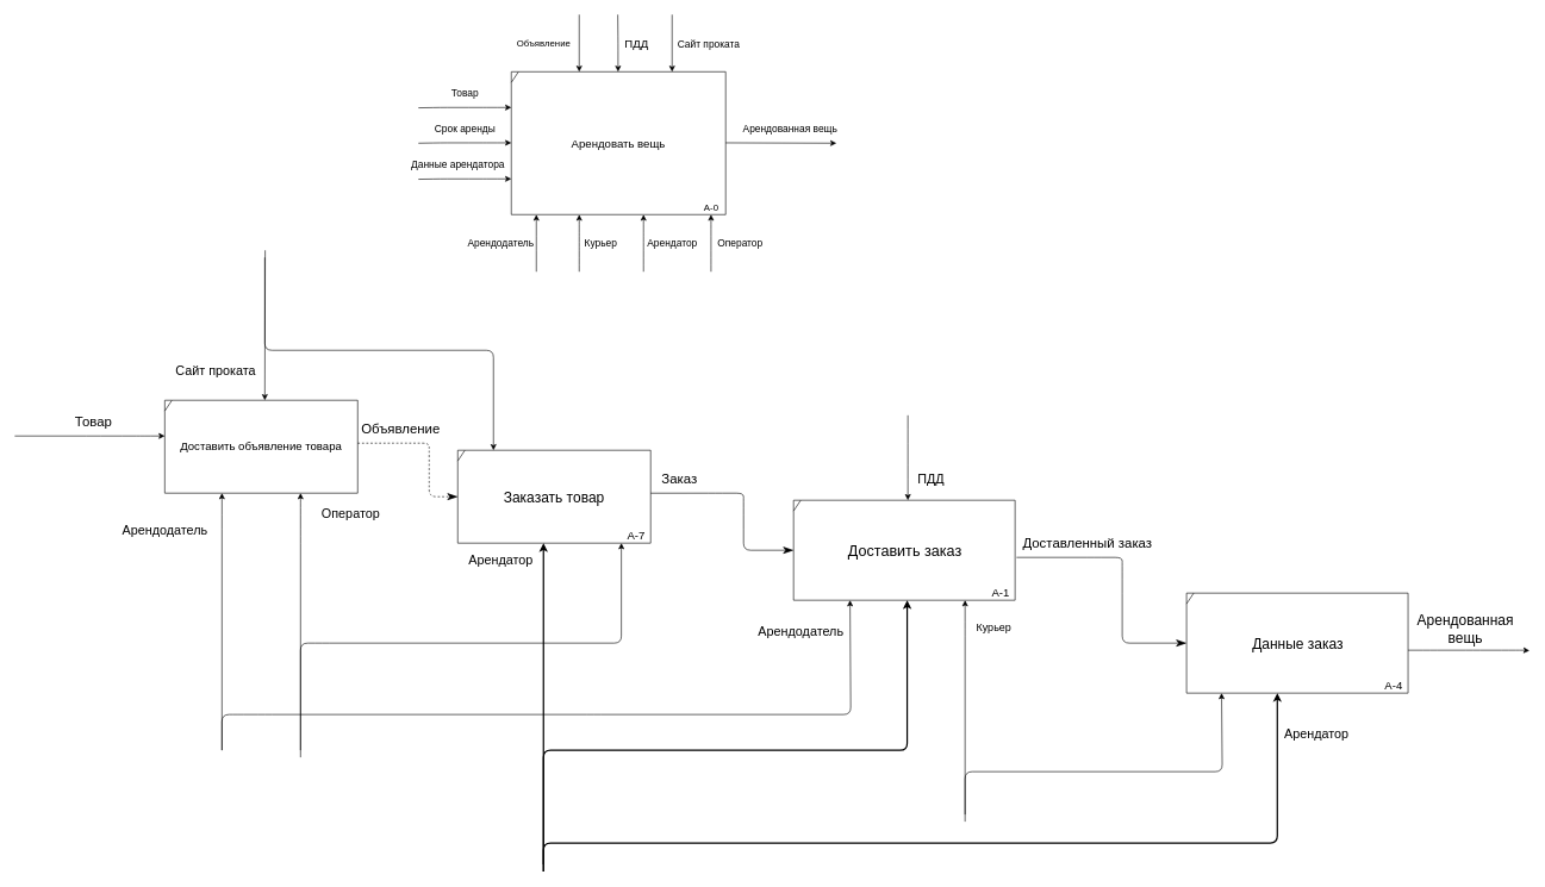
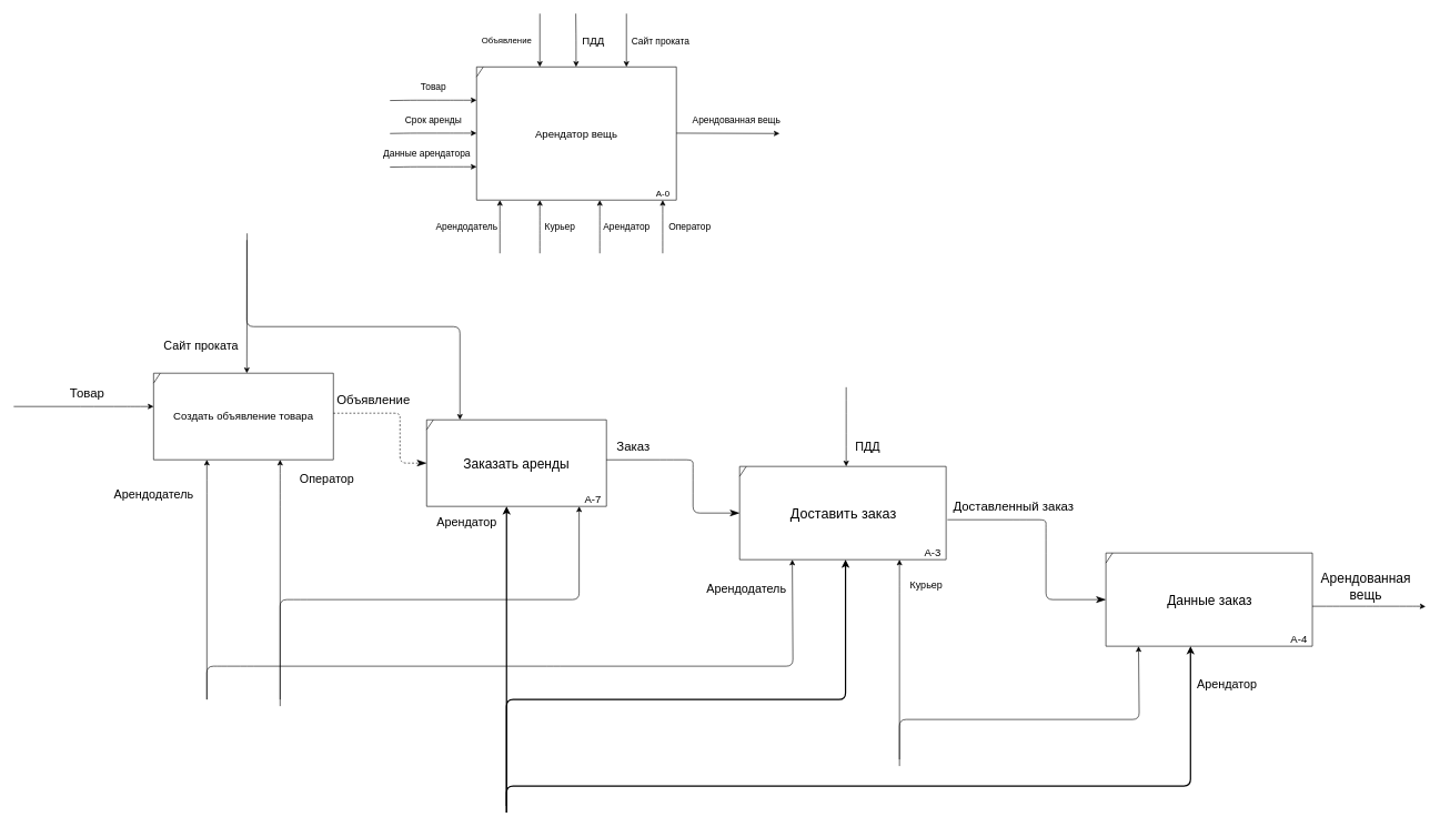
  <mxCell id="0" />
  <mxCell id="1" parent="0" />
  <mxCell id="2" value="" style="shape=umlFrame;whiteSpace=wrap;html=1;width=10;height=15;" parent="1" vertex="1"><mxGeometry x="715" y="100" width="300" height="200" as="geometry" /></mxCell>
- <mxCell id="3" value="&lt;font style=&quot;font-size: 16px&quot;&gt;Арендовать вещь&lt;/font&gt;" style="text;html=1;strokeColor=none;fillColor=none;align=center;verticalAlign=middle;whiteSpace=wrap;rounded=0;" parent="1" vertex="1"><mxGeometry x="720" y="110" width="290" height="180" as="geometry" /></mxCell>
+ <mxCell id="3" value="&lt;font style=&quot;font-size: 16px&quot;&gt;Арендатор вещь&lt;/font&gt;" style="text;html=1;strokeColor=none;fillColor=none;align=center;verticalAlign=middle;whiteSpace=wrap;rounded=0;" parent="1" vertex="1"><mxGeometry x="720" y="110" width="290" height="180" as="geometry" /></mxCell>
  <mxCell id="4" value="&lt;font style=&quot;font-size: 13px&quot;&gt;Объявление&lt;/font&gt;" style="endArrow=classic;html=1;" parent="1" edge="1"><mxGeometry y="-50" width="50" height="50" relative="1" as="geometry"><mxPoint x="810" y="20" as="sourcePoint" /><mxPoint x="810" y="100" as="targetPoint" /><mxPoint as="offset" /></mxGeometry></mxCell>
  <mxCell id="5" value="" style="endArrow=classic;html=1;" parent="1" edge="1"><mxGeometry width="50" height="50" relative="1" as="geometry"><mxPoint x="940" y="20" as="sourcePoint" /><mxPoint x="940" y="100" as="targetPoint" /></mxGeometry></mxCell>
  <mxCell id="6" value="&lt;font style=&quot;font-size: 14px&quot;&gt;Сайт проката&lt;/font&gt;" style="edgeLabel;html=1;align=center;verticalAlign=middle;resizable=0;points=[];" parent="5" vertex="1" connectable="0"><mxGeometry x="-0.35" y="-1" relative="1" as="geometry"><mxPoint x="51" y="14" as="offset" /></mxGeometry></mxCell>
  <mxCell id="7" value="&lt;font style=&quot;font-size: 14px&quot;&gt;Арендодатель&lt;/font&gt;" style="endArrow=classic;html=1;" parent="1" edge="1"><mxGeometry y="50" width="50" height="50" relative="1" as="geometry"><mxPoint x="750" y="380" as="sourcePoint" /><mxPoint x="750" y="300" as="targetPoint" /><Array as="points"><mxPoint x="750" y="340" /></Array><mxPoint as="offset" /></mxGeometry></mxCell>
  <mxCell id="8" value="&lt;font style=&quot;font-size: 14px&quot;&gt;Арендатор&lt;/font&gt;" style="endArrow=classic;html=1;" parent="1" edge="1"><mxGeometry y="-40" width="50" height="50" relative="1" as="geometry"><mxPoint x="900" y="380" as="sourcePoint" /><mxPoint x="900" y="300" as="targetPoint" /><Array as="points"><mxPoint x="900" y="360" /><mxPoint x="900" y="340" /><mxPoint x="900" y="320" /></Array><mxPoint as="offset" /></mxGeometry></mxCell>
  <mxCell id="9" value="&lt;font style=&quot;font-size: 14px&quot;&gt;Оператор&lt;/font&gt;" style="endArrow=classic;html=1;" parent="1" edge="1"><mxGeometry y="-40" width="50" height="50" relative="1" as="geometry"><mxPoint x="994.5" y="380" as="sourcePoint" /><mxPoint x="994.5" y="300" as="targetPoint" /><Array as="points"><mxPoint x="994.5" y="360" /><mxPoint x="994.5" y="320" /></Array><mxPoint as="offset" /></mxGeometry></mxCell>
  <mxCell id="10" value="" style="endArrow=classic;html=1;" parent="1" edge="1"><mxGeometry width="50" height="50" relative="1" as="geometry"><mxPoint x="1015" y="199.5" as="sourcePoint" /><mxPoint x="1170" y="200" as="targetPoint" /><Array as="points" /></mxGeometry></mxCell>
  <mxCell id="11" value="&lt;span style=&quot;font-size: 14px&quot;&gt;Арендованная вещь&lt;/span&gt;" style="edgeLabel;html=1;align=center;verticalAlign=middle;resizable=0;points=[];" parent="10" vertex="1" connectable="0"><mxGeometry x="0.363" y="1" relative="1" as="geometry"><mxPoint x="-17" y="-19" as="offset" /></mxGeometry></mxCell>
  <mxCell id="12" value="&lt;font style=&quot;font-size: 13px&quot;&gt;А-0&lt;/font&gt;" style="text;html=1;strokeColor=none;fillColor=none;align=center;verticalAlign=middle;whiteSpace=wrap;rounded=0;" parent="1" vertex="1"><mxGeometry x="975" y="280" width="40" height="20" as="geometry" /></mxCell>
  <mxCell id="13" value="&lt;font style=&quot;font-size: 14px&quot;&gt;Товар&lt;/font&gt;" style="endArrow=classic;html=1;" parent="1" edge="1"><mxGeometry x="0.0" y="21" width="50" height="50" relative="1" as="geometry"><mxPoint x="585" y="150.5" as="sourcePoint" /><mxPoint x="715" y="150" as="targetPoint" /><Array as="points"><mxPoint x="615" y="150" /><mxPoint x="665" y="150" /><mxPoint x="685" y="150" /></Array><mxPoint y="1" as="offset" /></mxGeometry></mxCell>
  <mxCell id="14" value="&lt;font style=&quot;font-size: 14px&quot;&gt;Курьер&lt;/font&gt;" style="endArrow=classic;html=1;" parent="1" edge="1"><mxGeometry y="-30" width="50" height="50" relative="1" as="geometry"><mxPoint x="810" y="380" as="sourcePoint" /><mxPoint x="810" y="300" as="targetPoint" /><Array as="points"><mxPoint x="810" y="360" /><mxPoint x="810" y="340" /><mxPoint x="810" y="320" /></Array><mxPoint as="offset" /></mxGeometry></mxCell>
  <mxCell id="15" value="&lt;font style=&quot;font-size: 14px&quot;&gt;Срок аренды&lt;/font&gt;" style="endArrow=classic;html=1;" parent="1" edge="1"><mxGeometry x="0.0" y="21" width="50" height="50" relative="1" as="geometry"><mxPoint x="585" y="200" as="sourcePoint" /><mxPoint x="715" y="199.5" as="targetPoint" /><Array as="points"><mxPoint x="615" y="199.5" /><mxPoint x="665" y="199.5" /><mxPoint x="685" y="199.5" /></Array><mxPoint y="1" as="offset" /></mxGeometry></mxCell>
  <mxCell id="16" value="&lt;font style=&quot;font-size: 14px&quot;&gt;Данные арендатора&lt;/font&gt;" style="endArrow=classic;html=1;" parent="1" edge="1"><mxGeometry x="-0.154" y="20" width="50" height="50" relative="1" as="geometry"><mxPoint x="585" y="250.5" as="sourcePoint" /><mxPoint x="715" y="250" as="targetPoint" /><Array as="points"><mxPoint x="615" y="250" /><mxPoint x="665" y="250" /><mxPoint x="685" y="250" /></Array><mxPoint as="offset" /></mxGeometry></mxCell>
  <mxCell id="17" value="" style="shape=umlFrame;whiteSpace=wrap;html=1;width=10;height=15;fontSize=16;" parent="1" vertex="1"><mxGeometry x="230" y="560" width="270" height="130" as="geometry" /></mxCell>
- <mxCell id="18" value="&lt;span style=&quot;font-size: 16px;&quot;&gt;Доставить объявление товара&lt;/span&gt;" style="text;html=1;strokeColor=none;fillColor=none;align=center;verticalAlign=middle;whiteSpace=wrap;rounded=0;fontSize=16;" parent="1" vertex="1"><mxGeometry x="230" y="560" width="270" height="130" as="geometry" /></mxCell>
+ <mxCell id="18" value="&lt;span style=&quot;font-size: 16px;&quot;&gt;Создать объявление товара&lt;/span&gt;" style="text;html=1;strokeColor=none;fillColor=none;align=center;verticalAlign=middle;whiteSpace=wrap;rounded=0;fontSize=16;" parent="1" vertex="1"><mxGeometry x="230" y="560" width="270" height="130" as="geometry" /></mxCell>
  <mxCell id="19" value="" style="endArrow=classic;html=1;" parent="1" edge="1"><mxGeometry width="50" height="50" relative="1" as="geometry"><mxPoint x="370.5" y="350" as="sourcePoint" /><mxPoint x="370" y="560" as="targetPoint" /></mxGeometry></mxCell>
  <mxCell id="20" value="&lt;font style=&quot;font-size: 18px&quot;&gt;Сайт проката&lt;/font&gt;" style="edgeLabel;html=1;align=center;verticalAlign=middle;resizable=0;points=[];fontSize=16;" parent="19" vertex="1" connectable="0"><mxGeometry x="-0.35" y="-1" relative="1" as="geometry"><mxPoint x="-69" y="101" as="offset" /></mxGeometry></mxCell>
  <mxCell id="21" value="&lt;font style=&quot;font-size: 18px&quot;&gt;Арендодатель&lt;/font&gt;" style="endArrow=classic;html=1;strokeWidth=1;" parent="1" edge="1"><mxGeometry x="0.705" y="80" width="50" height="50" relative="1" as="geometry"><mxPoint x="310" y="1050" as="sourcePoint" /><mxPoint x="310" y="690" as="targetPoint" /><Array as="points"><mxPoint x="310" y="730" /></Array><mxPoint as="offset" /></mxGeometry></mxCell>
  <mxCell id="22" value="&lt;font style=&quot;font-size: 18px&quot;&gt;Оператор&lt;/font&gt;" style="endArrow=classic;html=1;" parent="1" edge="1"><mxGeometry x="0.839" y="-70" width="50" height="50" relative="1" as="geometry"><mxPoint x="420" y="1060" as="sourcePoint" /><mxPoint x="420" y="690" as="targetPoint" /><Array as="points"><mxPoint x="420" y="750" /><mxPoint x="420" y="710" /></Array><mxPoint as="offset" /></mxGeometry></mxCell>
  <mxCell id="23" value="&lt;font style=&quot;font-size: 19px&quot;&gt;Товар&lt;/font&gt;" style="endArrow=classic;html=1;fontSize=16;" parent="1" edge="1"><mxGeometry x="0.048" y="20" width="50" height="50" relative="1" as="geometry"><mxPoint x="20" y="610" as="sourcePoint" /><mxPoint x="230" y="610" as="targetPoint" /><Array as="points"><mxPoint x="130" y="610" /><mxPoint x="180" y="610" /><mxPoint x="200" y="610" /></Array><mxPoint as="offset" /></mxGeometry></mxCell>
  <mxCell id="24" value="" style="endArrow=classicThin;endFill=1;endSize=12;html=1;exitX=1;exitY=0.462;exitDx=0;exitDy=0;exitPerimeter=0;jumpSize=5;fontSize=16;entryX=0;entryY=0.5;entryDx=0;entryDy=0;dashed=1;" parent="1" source="18" target="27" edge="1"><mxGeometry width="160" relative="1" as="geometry"><mxPoint x="550" y="620" as="sourcePoint" /><mxPoint x="670" y="700" as="targetPoint" /><Array as="points"><mxPoint x="560" y="620" /><mxPoint x="600" y="620" /><mxPoint x="600" y="630" /><mxPoint x="600" y="660" /><mxPoint x="600" y="695" /></Array></mxGeometry></mxCell>
  <mxCell id="25" value="&lt;font style=&quot;font-size: 19px&quot;&gt;Объявление&lt;/font&gt;" style="edgeLabel;html=1;align=center;verticalAlign=middle;resizable=0;points=[];fontSize=16;" parent="24" vertex="1" connectable="0"><mxGeometry x="-0.64" y="1" relative="1" as="geometry"><mxPoint x="21" y="-19" as="offset" /></mxGeometry></mxCell>
  <mxCell id="26" value="" style="shape=umlFrame;whiteSpace=wrap;html=1;width=10;height=15;fontSize=16;" parent="1" vertex="1"><mxGeometry x="640" y="630" width="270" height="130" as="geometry" /></mxCell>
- <mxCell id="27" value="&lt;font style=&quot;font-size: 20px&quot;&gt;Заказать товар&lt;/font&gt;" style="text;html=1;strokeColor=none;fillColor=none;align=center;verticalAlign=middle;whiteSpace=wrap;rounded=0;fontSize=16;" parent="1" vertex="1"><mxGeometry x="640" y="630" width="270" height="130" as="geometry" /></mxCell>
+ <mxCell id="27" value="&lt;font style=&quot;font-size: 20px&quot;&gt;Заказать аренды&lt;/font&gt;" style="text;html=1;strokeColor=none;fillColor=none;align=center;verticalAlign=middle;whiteSpace=wrap;rounded=0;fontSize=16;" parent="1" vertex="1"><mxGeometry x="640" y="630" width="270" height="130" as="geometry" /></mxCell>
  <mxCell id="28" value="" style="endArrow=classic;html=1;" parent="1" edge="1"><mxGeometry width="50" height="50" relative="1" as="geometry"><mxPoint x="370" y="360" as="sourcePoint" /><mxPoint x="690" y="630" as="targetPoint" /><Array as="points"><mxPoint x="370" y="490" /><mxPoint x="690" y="490" /></Array></mxGeometry></mxCell>
  <mxCell id="29" value="&lt;span style=&quot;font-size: 18px&quot;&gt;Арендатор&lt;/span&gt;" style="endArrow=classic;html=1;strokeWidth=2;" parent="1" edge="1"><mxGeometry x="0.891" y="60" width="50" height="50" relative="1" as="geometry"><mxPoint x="760" y="1220" as="sourcePoint" /><mxPoint x="760" y="760" as="targetPoint" /><Array as="points"><mxPoint x="760" y="800" /></Array><mxPoint as="offset" /></mxGeometry></mxCell>
  <mxCell id="30" value="&lt;font style=&quot;font-size: 16px;&quot;&gt;А-7&lt;br style=&quot;font-size: 16px;&quot;&gt;&lt;/font&gt;" style="text;html=1;strokeColor=none;fillColor=none;align=center;verticalAlign=middle;whiteSpace=wrap;rounded=0;fontSize=16;" parent="1" vertex="1"><mxGeometry x="870" y="740" width="40" height="20" as="geometry" /></mxCell>
  <mxCell id="31" value="" style="endArrow=classicThin;endFill=1;endSize=12;html=1;exitX=1;exitY=0.462;exitDx=0;exitDy=0;exitPerimeter=0;fontSize=16;" parent="1" source="27" edge="1"><mxGeometry width="160" relative="1" as="geometry"><mxPoint x="990" y="690" as="sourcePoint" /><mxPoint x="1110" y="770" as="targetPoint" /><Array as="points"><mxPoint x="1000" y="690" /><mxPoint x="1040" y="690" /><mxPoint x="1040" y="700" /><mxPoint x="1040" y="730" /><mxPoint x="1040" y="770" /></Array></mxGeometry></mxCell>
  <mxCell id="32" value="&lt;font style=&quot;font-size: 19px&quot;&gt;Заказ&lt;/font&gt;" style="edgeLabel;html=1;align=center;verticalAlign=middle;resizable=0;points=[];fontSize=16;" parent="31" vertex="1" connectable="0"><mxGeometry x="-0.64" y="1" relative="1" as="geometry"><mxPoint x="-10" y="-19" as="offset" /></mxGeometry></mxCell>
  <mxCell id="33" value="" style="endArrow=classic;html=1;fontSize=16;" parent="1" edge="1"><mxGeometry x="0.818" y="-40" width="50" height="50" relative="1" as="geometry"><mxPoint x="420" y="1050" as="sourcePoint" /><mxPoint x="869" y="760" as="targetPoint" /><Array as="points"><mxPoint x="420" y="900" /><mxPoint x="450" y="900" /><mxPoint x="869" y="900" /></Array><mxPoint as="offset" /></mxGeometry></mxCell>
  <mxCell id="34" value="" style="shape=umlFrame;whiteSpace=wrap;html=1;width=10;height=15;fontSize=16;" parent="1" vertex="1"><mxGeometry x="1110" y="700" width="310" height="140" as="geometry" /></mxCell>
  <mxCell id="35" value="&lt;font style=&quot;font-size: 21px&quot;&gt;Доставить заказ&lt;/font&gt;" style="text;html=1;strokeColor=none;fillColor=none;align=center;verticalAlign=middle;whiteSpace=wrap;rounded=0;fontSize=16;" parent="1" vertex="1"><mxGeometry x="1111" y="705" width="310" height="130" as="geometry" /></mxCell>
  <mxCell id="36" value="&lt;font style=&quot;font-size: 15px&quot;&gt;Курьер&lt;/font&gt;" style="endArrow=classic;html=1;" parent="1" edge="1"><mxGeometry x="0.75" y="-40" width="50" height="50" relative="1" as="geometry"><mxPoint x="1350" y="1140" as="sourcePoint" /><mxPoint x="1350" y="840" as="targetPoint" /><Array as="points"><mxPoint x="1350" y="880" /></Array><mxPoint as="offset" /></mxGeometry></mxCell>
- <mxCell id="37" value="&lt;font style=&quot;font-size: 16px;&quot;&gt;А-1&lt;br style=&quot;font-size: 16px;&quot;&gt;&lt;/font&gt;" style="text;html=1;strokeColor=none;fillColor=none;align=center;verticalAlign=middle;whiteSpace=wrap;rounded=0;fontSize=16;" parent="1" vertex="1"><mxGeometry x="1380" y="820" width="40" height="20" as="geometry" /></mxCell>
+ <mxCell id="37" value="&lt;font style=&quot;font-size: 16px;&quot;&gt;А-3&lt;br style=&quot;font-size: 16px;&quot;&gt;&lt;/font&gt;" style="text;html=1;strokeColor=none;fillColor=none;align=center;verticalAlign=middle;whiteSpace=wrap;rounded=0;fontSize=16;" parent="1" vertex="1"><mxGeometry x="1380" y="820" width="40" height="20" as="geometry" /></mxCell>
  <mxCell id="38" value="&#10;&#10;&lt;span style=&quot;color: rgb(0, 0, 0); font-family: helvetica; font-size: 18px; font-style: normal; font-weight: 400; letter-spacing: normal; text-align: center; text-indent: 0px; text-transform: none; word-spacing: 0px; background-color: rgb(255, 255, 255); display: inline; float: none;&quot;&gt;Арендодатель&lt;/span&gt;&#10;&#10;" style="endArrow=classic;html=1;entryX=0.255;entryY=1;entryDx=0;entryDy=0;entryPerimeter=0;" parent="1" target="34" edge="1"><mxGeometry x="0.92" y="69" width="50" height="50" relative="1" as="geometry"><mxPoint x="310" y="1050" as="sourcePoint" /><mxPoint x="310" y="970" as="targetPoint" /><Array as="points"><mxPoint x="310" y="1000" /><mxPoint x="330" y="1000" /><mxPoint x="370" y="1000" /><mxPoint x="830" y="1000" /><mxPoint x="1190" y="1000" /></Array><mxPoint as="offset" /></mxGeometry></mxCell>
  <mxCell id="39" value="" style="endArrow=classic;html=1;strokeWidth=2;" parent="1" edge="1"><mxGeometry x="0.891" y="50" width="50" height="50" relative="1" as="geometry"><mxPoint x="760" y="1220" as="sourcePoint" /><mxPoint x="1269" y="840" as="targetPoint" /><Array as="points"><mxPoint x="760" y="1050" /><mxPoint x="1269" y="1050" /></Array><mxPoint as="offset" /></mxGeometry></mxCell>
  <mxCell id="40" value="" style="endArrow=classicThin;endFill=1;endSize=12;html=1;fontSize=16;" parent="1" edge="1"><mxGeometry width="160" relative="1" as="geometry"><mxPoint x="1422" y="780" as="sourcePoint" /><mxPoint x="1660" y="900" as="targetPoint" /><Array as="points"><mxPoint x="1530" y="780" /><mxPoint x="1570" y="780" /><mxPoint x="1570" y="790" /><mxPoint x="1570" y="820" /><mxPoint x="1570" y="900" /></Array></mxGeometry></mxCell>
  <mxCell id="41" value="&lt;font style=&quot;font-size: 19px&quot;&gt;Доставленный заказ&lt;/font&gt;" style="edgeLabel;html=1;align=center;verticalAlign=middle;resizable=0;points=[];fontSize=16;" parent="40" vertex="1" connectable="0"><mxGeometry x="-0.64" y="1" relative="1" as="geometry"><mxPoint x="34" y="-19" as="offset" /></mxGeometry></mxCell>
  <mxCell id="42" value="" style="shape=umlFrame;whiteSpace=wrap;html=1;width=10;height=15;fontSize=16;" parent="1" vertex="1"><mxGeometry x="1660" y="830" width="310" height="140" as="geometry" /></mxCell>
  <mxCell id="43" value="&lt;font style=&quot;font-size: 20px&quot;&gt;Данные заказ&lt;/font&gt;" style="text;html=1;strokeColor=none;fillColor=none;align=center;verticalAlign=middle;whiteSpace=wrap;rounded=0;fontSize=16;" parent="1" vertex="1"><mxGeometry x="1661" y="835" width="310" height="130" as="geometry" /></mxCell>
  <mxCell id="44" value="&lt;font style=&quot;font-size: 16px;&quot;&gt;А-4&lt;br style=&quot;font-size: 16px;&quot;&gt;&lt;/font&gt;" style="text;html=1;strokeColor=none;fillColor=none;align=center;verticalAlign=middle;whiteSpace=wrap;rounded=0;fontSize=16;" parent="1" vertex="1"><mxGeometry x="1930" y="950" width="40" height="20" as="geometry" /></mxCell>
  <mxCell id="45" value="" style="endArrow=classic;html=1;" parent="1" edge="1"><mxGeometry x="0.75" y="-40" width="50" height="50" relative="1" as="geometry"><mxPoint x="1350" y="1150" as="sourcePoint" /><mxPoint x="1709" y="970" as="targetPoint" /><Array as="points"><mxPoint x="1350" y="1080" /><mxPoint x="1710" y="1080" /></Array><mxPoint as="offset" /></mxGeometry></mxCell>
  <mxCell id="46" value="" style="endArrow=classic;html=1;strokeWidth=2;" parent="1" edge="1"><mxGeometry x="0.891" y="50" width="50" height="50" relative="1" as="geometry"><mxPoint x="760" y="1210" as="sourcePoint" /><mxPoint x="1787" y="970" as="targetPoint" /><Array as="points"><mxPoint x="760" y="1180" /><mxPoint x="1787" y="1180" /></Array><mxPoint as="offset" /></mxGeometry></mxCell>
  <mxCell id="47" value="&lt;font style=&quot;font-size: 20px&quot;&gt;Арендованная&lt;br&gt;вещь&lt;/font&gt;" style="endArrow=classic;html=1;strokeWidth=1;fontSize=16;" parent="1" edge="1"><mxGeometry x="-0.059" y="30" width="50" height="50" relative="1" as="geometry"><mxPoint x="1970" y="910" as="sourcePoint" /><mxPoint x="2140" y="910.5" as="targetPoint" /><Array as="points"><mxPoint x="2001" y="910" /><mxPoint x="2061" y="910" /><mxPoint x="2111" y="910" /><mxPoint x="2131" y="910" /></Array><mxPoint as="offset" /></mxGeometry></mxCell>
  <mxCell id="48" value="&lt;span style=&quot;font-size: 18px&quot;&gt;ПДД&lt;/span&gt;" style="endArrow=classic;html=1;strokeWidth=1;" edge="1" parent="1"><mxGeometry x="0.507" y="32" width="50" height="50" relative="1" as="geometry"><mxPoint x="1270" y="581" as="sourcePoint" /><mxPoint x="1270" y="700" as="targetPoint" /><Array as="points"><mxPoint x="1270" y="611" /><mxPoint x="1270" y="661" /></Array><mxPoint as="offset" /></mxGeometry></mxCell>
  <mxCell id="49" value="&lt;font style=&quot;font-size: 16px&quot;&gt;ПДД&lt;/font&gt;" style="endArrow=classic;html=1;strokeWidth=1;" edge="1" parent="1"><mxGeometry x="0.025" y="26" width="50" height="50" relative="1" as="geometry"><mxPoint x="864" y="20" as="sourcePoint" /><mxPoint x="864.41" y="100" as="targetPoint" /><Array as="points"><mxPoint x="864.41" y="61" /></Array><mxPoint as="offset" /></mxGeometry></mxCell>
  <mxCell id="50" value="&lt;span style=&quot;color: rgb(0, 0, 0); font-family: helvetica; font-size: 18px; font-style: normal; font-weight: 400; letter-spacing: normal; text-align: center; text-indent: 0px; text-transform: none; word-spacing: 0px; background-color: rgb(255, 255, 255); display: inline; float: none;&quot;&gt;Арендатор&lt;/span&gt;" style="text;whiteSpace=wrap;html=1;" vertex="1" parent="1"><mxGeometry x="1795" y="1010" width="120" height="30" as="geometry" /></mxCell>
